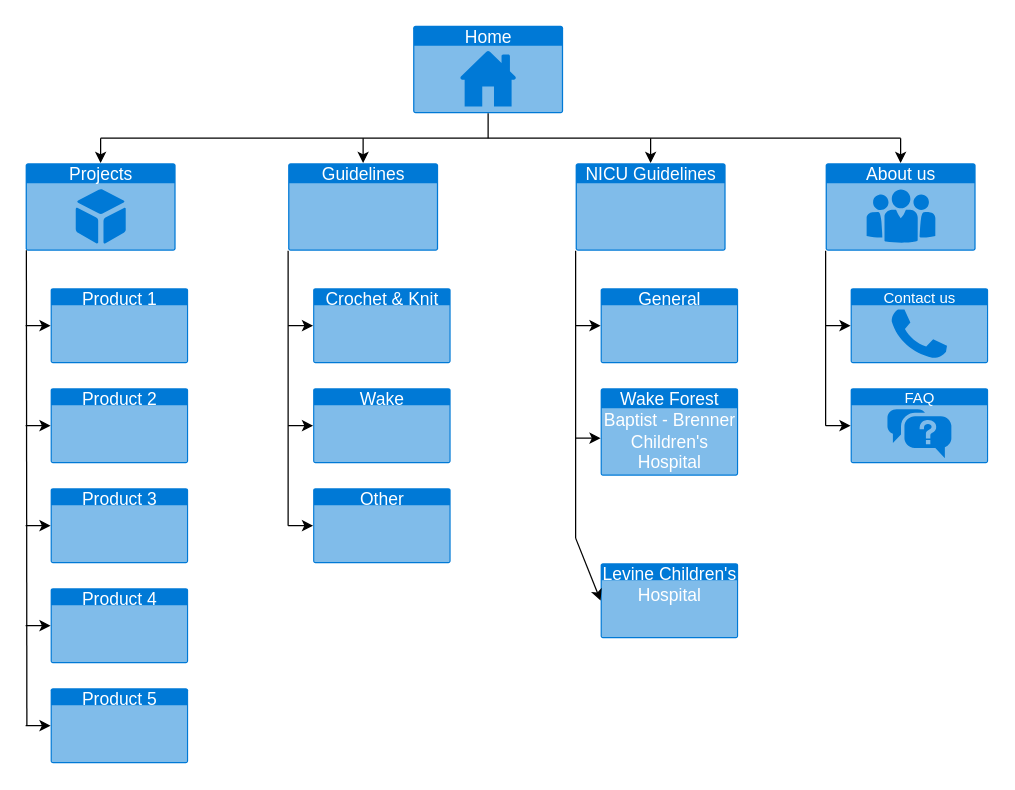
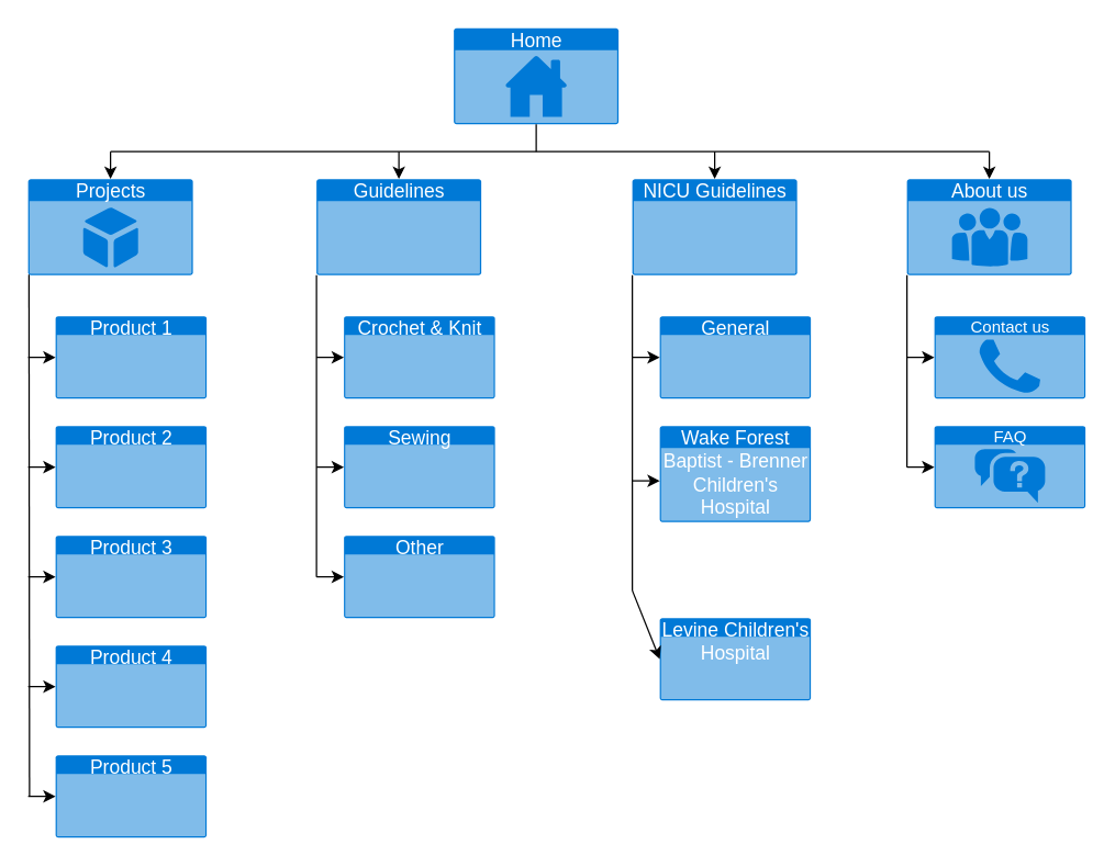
  <mxCell id="0" />
  <mxCell id="1" parent="0" />
  <mxCell id="2" value="Guidelines" style="html=1;strokeColor=none;fillColor=#0079D6;labelPosition=center;verticalLabelPosition=middle;verticalAlign=top;align=center;fontSize=14;outlineConnect=0;spacingTop=-6;fontColor=#FFFFFF;sketch=0;shape=mxgraph.sitemap.page;" vertex="1" parent="1"><mxGeometry x="230" y="130" width="120" height="70" as="geometry" /></mxCell>
  <mxCell id="3" value="About us" style="html=1;strokeColor=none;fillColor=#0079D6;labelPosition=center;verticalLabelPosition=middle;verticalAlign=top;align=center;fontSize=14;outlineConnect=0;spacingTop=-6;fontColor=#FFFFFF;sketch=0;shape=mxgraph.sitemap.about_us;" vertex="1" parent="1"><mxGeometry x="660" y="130" width="120" height="70" as="geometry" /></mxCell>
  <mxCell id="4" value="Contact us" style="html=1;strokeColor=none;fillColor=#0079D6;labelPosition=center;verticalLabelPosition=middle;verticalAlign=top;align=center;fontSize=12;outlineConnect=0;spacingTop=-6;fontColor=#FFFFFF;sketch=0;shape=mxgraph.sitemap.contact_us;" vertex="1" parent="1"><mxGeometry x="680" y="230" width="110" height="60" as="geometry" /></mxCell>
  <mxCell id="5" value="FAQ" style="html=1;strokeColor=none;fillColor=#0079D6;labelPosition=center;verticalLabelPosition=middle;verticalAlign=top;align=center;fontSize=12;outlineConnect=0;spacingTop=-6;fontColor=#FFFFFF;sketch=0;shape=mxgraph.sitemap.faq;" vertex="1" parent="1"><mxGeometry x="680" y="310" width="110" height="60" as="geometry" /></mxCell>
  <mxCell id="6" value="Home" style="html=1;strokeColor=none;fillColor=#0079D6;labelPosition=center;verticalLabelPosition=middle;verticalAlign=top;align=center;fontSize=14;outlineConnect=0;spacingTop=-6;fontColor=#FFFFFF;sketch=0;shape=mxgraph.sitemap.home;" vertex="1" parent="1"><mxGeometry x="330" y="20" width="120" height="70" as="geometry" /></mxCell>
  <mxCell id="7" value="Projects" style="html=1;strokeColor=none;fillColor=#0079D6;labelPosition=center;verticalLabelPosition=middle;verticalAlign=top;align=center;fontSize=14;outlineConnect=0;spacingTop=-6;fontColor=#FFFFFF;sketch=0;shape=mxgraph.sitemap.products;" vertex="1" parent="1"><mxGeometry x="20" y="130" width="120" height="70" as="geometry" /></mxCell>
  <mxCell id="8" value="NICU Guidelines" style="html=1;strokeColor=none;fillColor=#0079D6;labelPosition=center;verticalLabelPosition=middle;verticalAlign=top;align=center;fontSize=14;outlineConnect=0;spacingTop=-6;fontColor=#FFFFFF;sketch=0;shape=mxgraph.sitemap.page;" vertex="1" parent="1"><mxGeometry x="460" y="130" width="120" height="70" as="geometry" /></mxCell>
  <mxCell id="9" value="Product 1" style="html=1;strokeColor=none;fillColor=#0079D6;labelPosition=center;verticalLabelPosition=middle;verticalAlign=top;align=center;fontSize=14;outlineConnect=0;spacingTop=-6;fontColor=#FFFFFF;sketch=0;shape=mxgraph.sitemap.page;" vertex="1" parent="1"><mxGeometry x="40" y="230" width="110" height="60" as="geometry" /></mxCell>
  <mxCell id="10" value="Product 2" style="html=1;strokeColor=none;fillColor=#0079D6;labelPosition=center;verticalLabelPosition=middle;verticalAlign=top;align=center;fontSize=14;outlineConnect=0;spacingTop=-6;fontColor=#FFFFFF;sketch=0;shape=mxgraph.sitemap.page;" vertex="1" parent="1"><mxGeometry x="40" y="310" width="110" height="60" as="geometry" /></mxCell>
  <mxCell id="11" value="Product 3&lt;br&gt;" style="html=1;strokeColor=none;fillColor=#0079D6;labelPosition=center;verticalLabelPosition=middle;verticalAlign=top;align=center;fontSize=14;outlineConnect=0;spacingTop=-6;fontColor=#FFFFFF;sketch=0;shape=mxgraph.sitemap.page;" vertex="1" parent="1"><mxGeometry x="40" y="390" width="110" height="60" as="geometry" /></mxCell>
  <mxCell id="12" value="Product 4" style="html=1;strokeColor=none;fillColor=#0079D6;labelPosition=center;verticalLabelPosition=middle;verticalAlign=top;align=center;fontSize=14;outlineConnect=0;spacingTop=-6;fontColor=#FFFFFF;sketch=0;shape=mxgraph.sitemap.page;" vertex="1" parent="1"><mxGeometry x="40" y="470" width="110" height="60" as="geometry" /></mxCell>
  <mxCell id="13" value="Product 5" style="html=1;strokeColor=none;fillColor=#0079D6;labelPosition=center;verticalLabelPosition=middle;verticalAlign=top;align=center;fontSize=14;outlineConnect=0;spacingTop=-6;fontColor=#FFFFFF;sketch=0;shape=mxgraph.sitemap.page;" vertex="1" parent="1"><mxGeometry x="40" y="550" width="110" height="60" as="geometry" /></mxCell>
  <mxCell id="14" value="General" style="html=1;strokeColor=none;fillColor=#0079D6;labelPosition=center;verticalLabelPosition=middle;verticalAlign=top;align=center;fontSize=14;outlineConnect=0;spacingTop=-6;fontColor=#FFFFFF;sketch=0;shape=mxgraph.sitemap.page;" vertex="1" parent="1"><mxGeometry x="480" y="230" width="110" height="60" as="geometry" /></mxCell>
  <mxCell id="15" value="Wake Forest &lt;br&gt;Baptist - Brenner&lt;br&gt;Children's &lt;br&gt;Hospital" style="html=1;strokeColor=none;fillColor=#0079D6;labelPosition=center;verticalLabelPosition=middle;verticalAlign=top;align=center;fontSize=14;outlineConnect=0;spacingTop=-6;fontColor=#FFFFFF;sketch=0;shape=mxgraph.sitemap.page;" vertex="1" parent="1"><mxGeometry x="480" y="310" width="110" height="70" as="geometry" /></mxCell>
  <mxCell id="16" value="Levine Children's&lt;br&gt;Hospital" style="html=1;strokeColor=none;fillColor=#0079D6;labelPosition=center;verticalLabelPosition=middle;verticalAlign=top;align=center;fontSize=14;outlineConnect=0;spacingTop=-6;fontColor=#FFFFFF;sketch=0;shape=mxgraph.sitemap.page;" vertex="1" parent="1"><mxGeometry x="480" y="450" width="110" height="60" as="geometry" /></mxCell>
  <mxCell id="17" value="Crochet &amp;amp; Knit" style="html=1;strokeColor=none;fillColor=#0079D6;labelPosition=center;verticalLabelPosition=middle;verticalAlign=top;align=center;fontSize=14;outlineConnect=0;spacingTop=-6;fontColor=#FFFFFF;sketch=0;shape=mxgraph.sitemap.page;" vertex="1" parent="1"><mxGeometry x="250" y="230" width="110" height="60" as="geometry" /></mxCell>
- <mxCell id="18" value="Wake" style="html=1;strokeColor=none;fillColor=#0079D6;labelPosition=center;verticalLabelPosition=middle;verticalAlign=top;align=center;fontSize=14;outlineConnect=0;spacingTop=-6;fontColor=#FFFFFF;sketch=0;shape=mxgraph.sitemap.page;" vertex="1" parent="1"><mxGeometry x="250" y="310" width="110" height="60" as="geometry" /></mxCell>
+ <mxCell id="18" value="Sewing" style="html=1;strokeColor=none;fillColor=#0079D6;labelPosition=center;verticalLabelPosition=middle;verticalAlign=top;align=center;fontSize=14;outlineConnect=0;spacingTop=-6;fontColor=#FFFFFF;sketch=0;shape=mxgraph.sitemap.page;" vertex="1" parent="1"><mxGeometry x="250" y="310" width="110" height="60" as="geometry" /></mxCell>
  <mxCell id="19" value="Other" style="html=1;strokeColor=none;fillColor=#0079D6;labelPosition=center;verticalLabelPosition=middle;verticalAlign=top;align=center;fontSize=14;outlineConnect=0;spacingTop=-6;fontColor=#FFFFFF;sketch=0;shape=mxgraph.sitemap.page;" vertex="1" parent="1"><mxGeometry x="250" y="390" width="110" height="60" as="geometry" /></mxCell>
  <mxCell id="20" value="" style="endArrow=none;html=1;rounded=0;fontSize=14;entryX=0.5;entryY=1;entryDx=0;entryDy=0;entryPerimeter=0;" edge="1" parent="1" target="6"><mxGeometry width="50" height="50" relative="1" as="geometry"><mxPoint x="390" y="110" as="sourcePoint" /><mxPoint x="430" y="250" as="targetPoint" /></mxGeometry></mxCell>
  <mxCell id="21" value="" style="endArrow=none;html=1;rounded=0;fontSize=14;" edge="1" parent="1"><mxGeometry width="50" height="50" relative="1" as="geometry"><mxPoint x="80" y="110" as="sourcePoint" /><mxPoint x="720" y="110" as="targetPoint" /></mxGeometry></mxCell>
  <mxCell id="22" value="" style="endArrow=classic;html=1;rounded=0;fontSize=14;entryX=0.5;entryY=0;entryDx=0;entryDy=0;entryPerimeter=0;" edge="1" parent="1" target="7"><mxGeometry width="50" height="50" relative="1" as="geometry"><mxPoint x="80" y="110" as="sourcePoint" /><mxPoint x="430" y="250" as="targetPoint" /></mxGeometry></mxCell>
  <mxCell id="23" value="" style="endArrow=classic;html=1;rounded=0;fontSize=14;entryX=0.5;entryY=0;entryDx=0;entryDy=0;entryPerimeter=0;" edge="1" parent="1" target="2"><mxGeometry width="50" height="50" relative="1" as="geometry"><mxPoint x="290" y="110" as="sourcePoint" /><mxPoint x="430" y="50" as="targetPoint" /></mxGeometry></mxCell>
  <mxCell id="24" value="" style="endArrow=classic;html=1;rounded=0;fontSize=14;entryX=0.5;entryY=0;entryDx=0;entryDy=0;entryPerimeter=0;" edge="1" parent="1" target="8"><mxGeometry width="50" height="50" relative="1" as="geometry"><mxPoint x="520" y="110" as="sourcePoint" /><mxPoint x="430" y="50" as="targetPoint" /></mxGeometry></mxCell>
  <mxCell id="25" value="" style="endArrow=classic;html=1;rounded=0;fontSize=14;" edge="1" parent="1" target="3"><mxGeometry width="50" height="50" relative="1" as="geometry"><mxPoint x="720" y="110" as="sourcePoint" /><mxPoint x="700" y="70" as="targetPoint" /></mxGeometry></mxCell>
  <mxCell id="26" value="" style="endArrow=none;html=1;rounded=0;fontSize=14;entryX=0.005;entryY=0.995;entryDx=0;entryDy=0;entryPerimeter=0;" edge="1" parent="1" target="7"><mxGeometry width="50" height="50" relative="1" as="geometry"><mxPoint x="21" y="580" as="sourcePoint" /><mxPoint x="290" y="270" as="targetPoint" /></mxGeometry></mxCell>
  <mxCell id="27" value="" style="endArrow=none;html=1;rounded=0;fontSize=14;entryX=0.005;entryY=0.995;entryDx=0;entryDy=0;entryPerimeter=0;" edge="1" parent="1"><mxGeometry width="50" height="50" relative="1" as="geometry"><mxPoint x="230" y="420" as="sourcePoint" /><mxPoint x="230" y="200" as="targetPoint" /></mxGeometry></mxCell>
  <mxCell id="28" value="" style="endArrow=none;html=1;rounded=0;fontSize=14;entryX=0.005;entryY=0.995;entryDx=0;entryDy=0;entryPerimeter=0;" edge="1" parent="1"><mxGeometry width="50" height="50" relative="1" as="geometry"><mxPoint x="460" y="430" as="sourcePoint" /><mxPoint x="460" y="200" as="targetPoint" /></mxGeometry></mxCell>
  <mxCell id="29" value="" style="endArrow=none;html=1;rounded=0;fontSize=14;entryX=0.005;entryY=0.995;entryDx=0;entryDy=0;entryPerimeter=0;" edge="1" parent="1"><mxGeometry width="50" height="50" relative="1" as="geometry"><mxPoint x="660" y="340" as="sourcePoint" /><mxPoint x="660" y="200" as="targetPoint" /></mxGeometry></mxCell>
  <mxCell id="30" value="" style="endArrow=classic;html=1;rounded=0;fontSize=14;entryX=0;entryY=0.5;entryDx=0;entryDy=0;entryPerimeter=0;" edge="1" parent="1" target="13"><mxGeometry width="50" height="50" relative="1" as="geometry"><mxPoint x="20" y="580" as="sourcePoint" /><mxPoint x="220" y="490" as="targetPoint" /></mxGeometry></mxCell>
  <mxCell id="31" value="" style="endArrow=classic;html=1;rounded=0;fontSize=14;entryX=0;entryY=0.5;entryDx=0;entryDy=0;entryPerimeter=0;" edge="1" parent="1" target="12"><mxGeometry width="50" height="50" relative="1" as="geometry"><mxPoint x="20" y="500" as="sourcePoint" /><mxPoint x="20" y="500" as="targetPoint" /></mxGeometry></mxCell>
  <mxCell id="32" value="" style="endArrow=classic;html=1;rounded=0;fontSize=14;entryX=0;entryY=0.5;entryDx=0;entryDy=0;entryPerimeter=0;" edge="1" parent="1" target="11"><mxGeometry width="50" height="50" relative="1" as="geometry"><mxPoint x="20" y="420" as="sourcePoint" /><mxPoint x="10" y="420" as="targetPoint" /></mxGeometry></mxCell>
  <mxCell id="33" value="" style="endArrow=classic;html=1;rounded=0;fontSize=14;" edge="1" parent="1" target="10"><mxGeometry width="50" height="50" relative="1" as="geometry"><mxPoint x="20" y="340" as="sourcePoint" /><mxPoint x="30" y="350" as="targetPoint" /></mxGeometry></mxCell>
  <mxCell id="34" value="" style="endArrow=classic;html=1;rounded=0;fontSize=14;entryX=0;entryY=0.5;entryDx=0;entryDy=0;entryPerimeter=0;" edge="1" parent="1" target="9"><mxGeometry width="50" height="50" relative="1" as="geometry"><mxPoint x="20" y="260" as="sourcePoint" /><mxPoint x="10" y="260" as="targetPoint" /></mxGeometry></mxCell>
  <mxCell id="35" value="" style="endArrow=classic;html=1;rounded=0;fontSize=14;entryX=0;entryY=0.5;entryDx=0;entryDy=0;entryPerimeter=0;" edge="1" parent="1" target="17"><mxGeometry width="50" height="50" relative="1" as="geometry"><mxPoint x="230" y="260" as="sourcePoint" /><mxPoint x="230" y="260" as="targetPoint" /></mxGeometry></mxCell>
  <mxCell id="36" value="" style="endArrow=classic;html=1;rounded=0;fontSize=14;" edge="1" parent="1" target="18"><mxGeometry width="50" height="50" relative="1" as="geometry"><mxPoint x="230" y="340" as="sourcePoint" /><mxPoint x="220" y="350" as="targetPoint" /></mxGeometry></mxCell>
  <mxCell id="37" value="" style="endArrow=classic;html=1;rounded=0;fontSize=14;entryX=0;entryY=0.5;entryDx=0;entryDy=0;entryPerimeter=0;" edge="1" parent="1" target="19"><mxGeometry width="50" height="50" relative="1" as="geometry"><mxPoint x="230" y="420" as="sourcePoint" /><mxPoint x="240" y="420" as="targetPoint" /></mxGeometry></mxCell>
  <mxCell id="38" value="" style="endArrow=classic;html=1;rounded=0;fontSize=14;entryX=0;entryY=0.5;entryDx=0;entryDy=0;entryPerimeter=0;" edge="1" parent="1" target="14"><mxGeometry width="50" height="50" relative="1" as="geometry"><mxPoint x="460" y="260" as="sourcePoint" /><mxPoint x="460" y="260" as="targetPoint" /></mxGeometry></mxCell>
  <mxCell id="39" value="" style="endArrow=classic;html=1;rounded=0;fontSize=14;" edge="1" parent="1"><mxGeometry width="50" height="50" relative="1" as="geometry"><mxPoint x="460" y="350" as="sourcePoint" /><mxPoint x="480" y="350" as="targetPoint" /></mxGeometry></mxCell>
  <mxCell id="40" value="" style="endArrow=classic;html=1;rounded=0;fontSize=14;entryX=0;entryY=0.5;entryDx=0;entryDy=0;entryPerimeter=0;" edge="1" parent="1" target="16"><mxGeometry width="50" height="50" relative="1" as="geometry"><mxPoint x="460" y="430" as="sourcePoint" /><mxPoint x="460" y="430" as="targetPoint" /></mxGeometry></mxCell>
  <mxCell id="41" value="" style="endArrow=classic;html=1;rounded=0;fontSize=14;" edge="1" parent="1"><mxGeometry width="50" height="50" relative="1" as="geometry"><mxPoint x="660" y="340" as="sourcePoint" /><mxPoint x="680" y="340" as="targetPoint" /></mxGeometry></mxCell>
  <mxCell id="42" value="" style="endArrow=classic;html=1;rounded=0;fontSize=14;entryX=0;entryY=0.5;entryDx=0;entryDy=0;entryPerimeter=0;" edge="1" parent="1" target="4"><mxGeometry width="50" height="50" relative="1" as="geometry"><mxPoint x="660" y="260" as="sourcePoint" /><mxPoint x="670" y="260" as="targetPoint" /></mxGeometry></mxCell>
